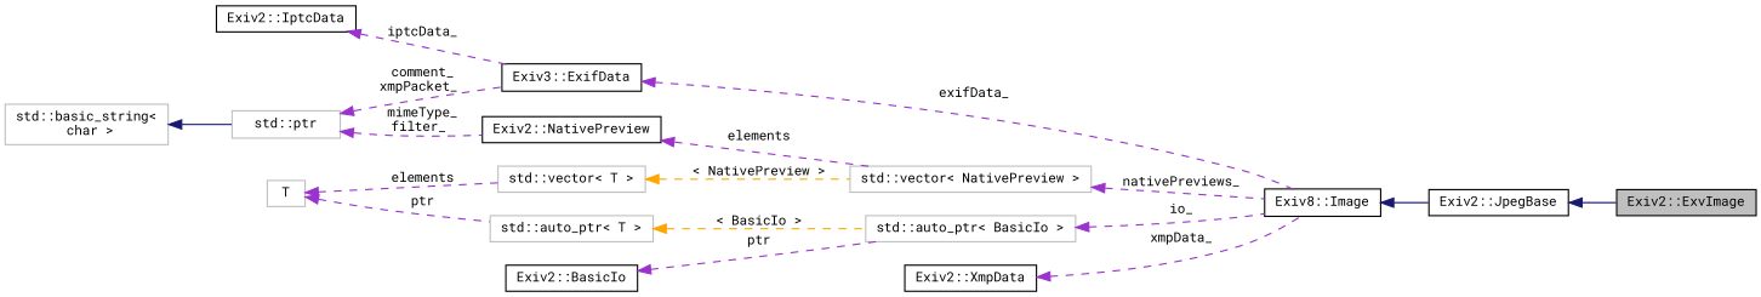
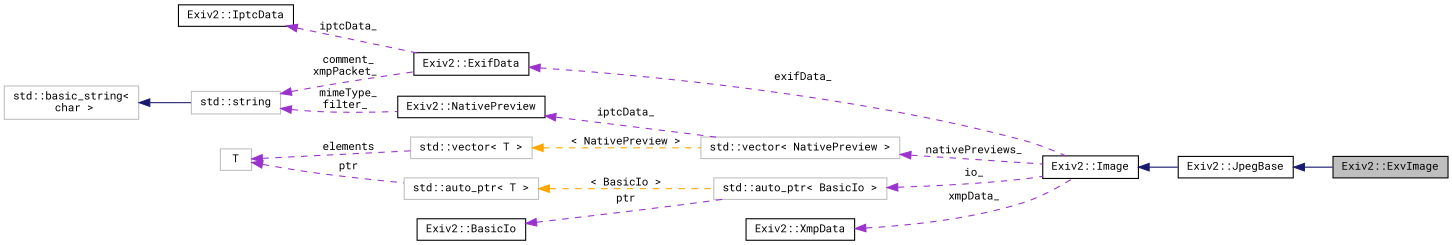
  digraph {
    fontname="Roboto Mono"
    rankdir=LR
    node [color=black fillcolor=white fontname="Roboto Mono" fontsize=10 shape=record style=filled]
    edge [color=darkorchid3 dir=back fontname="Roboto Mono" fontsize=10 labelfontname=FreeSans labelfontsize=10 style=dashed]
    n1 [fillcolor=grey75 fontcolor=black height=0.2 label="Exiv2::ExvImage" width=0.4]
    n2 [height=0.2 label="Exiv2::JpegBase" width=0.4]
-   n3 [height=0.2 label="Exiv8::Image" width=0.4]
+   n3 [height=0.2 label="Exiv2::Image" width=0.4]
    n4 [color=grey75 height=0.2 label="std::vector\< NativePreview \>" width=0.4]
    n5 [height=0.2 label="Exiv2::NativePreview" width=0.4]
-   n6 [color=grey75 height=0.2 label="std::ptr" width=0.4]
-   n7 [height=0.2 label="Exiv3::ExifData" width=0.4]
+   n6 [color=grey75 height=0.2 label="std::string" width=0.4]
+   n7 [height=0.2 label="Exiv2::ExifData" width=0.4]
    n8 [color=grey75 height=0.2 label="std::basic_string\<\l char \>" width=0.4]
    n9 [color=grey75 height=0.2 label="std::vector\< T \>" width=0.4]
    n10 [color=grey75 height=0.2 label=T width=0.4]
    n11 [color=grey75 height=0.2 label="std::auto_ptr\< T \>" width=0.4]
    n12 [color=grey75 height=0.2 label="std::auto_ptr\< BasicIo \>" width=0.4]
    n13 [height=0.2 label="Exiv2::XmpData" width=0.4]
    n14 [height=0.2 label="Exiv2::IptcData" width=0.4]
    n15 [height=0.2 label="Exiv2::BasicIo" width=0.4]
    n2 -> n1 [color=midnightblue style=solid]
    n3 -> n2 [color=midnightblue style=solid]
    n4 -> n3 [label=" nativePreviews_"]
-   n5 -> n4 [label=" elements"]
+   n5 -> n4 [label=" iptcData_"]
    n6 -> n5 [label=" mimeType_\nfilter_"]
    n6 -> n7 [label=" comment_\nxmpPacket_"]
    n7 -> n3 [label=" exifData_"]
    n8 -> n6 [color=midnightblue style=solid]
    n9 -> n4 [color=orange label=" \< NativePreview \>"]
    n10 -> n9 [label=" elements"]
    n10 -> n11 [label=" ptr"]
    n11 -> n12 [color=orange label=" \< BasicIo \>"]
    n12 -> n3 [label=" io_"]
    n13 -> n3 [label=" xmpData_"]
    n14 -> n7 [label=" iptcData_"]
    n15 -> n12 [label=" ptr"]
  }
